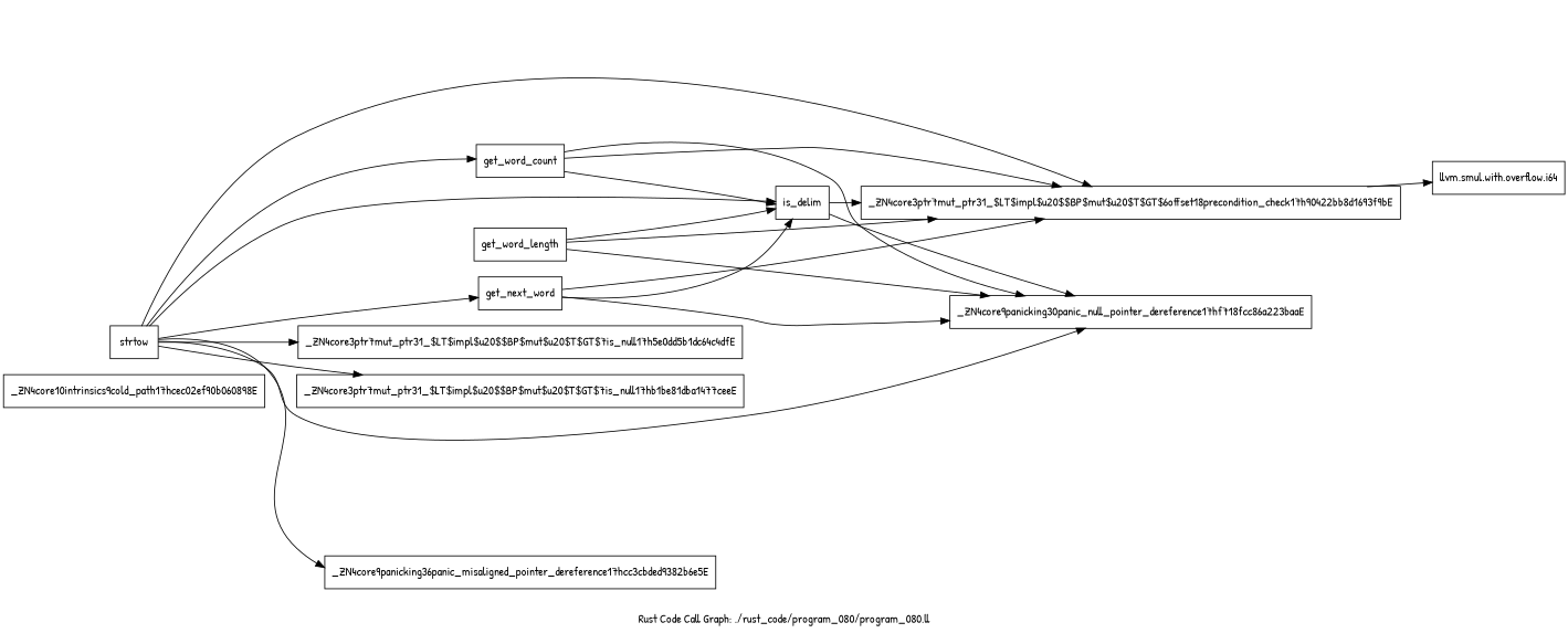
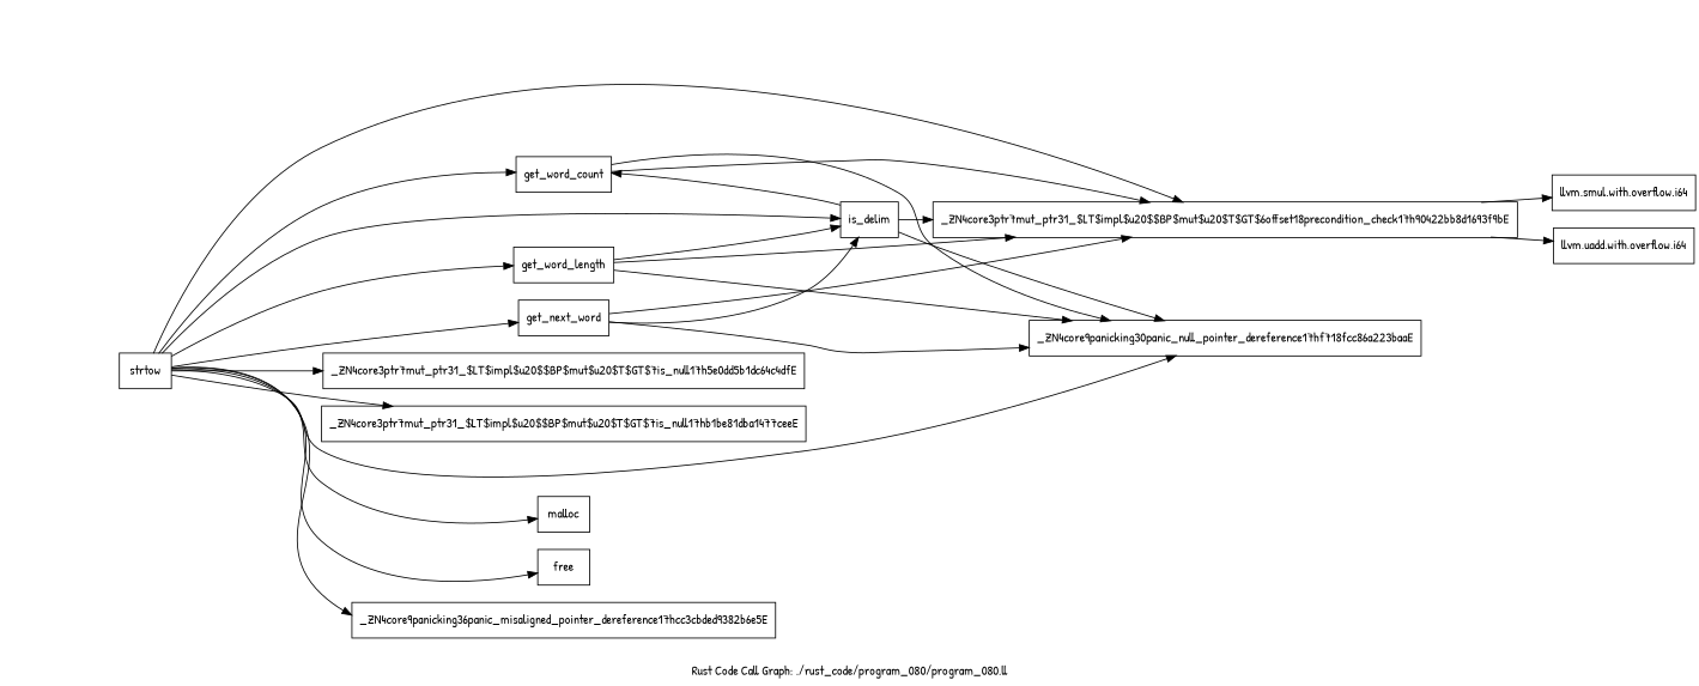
  digraph {
    fontname="Patrick Hand"
    label="Rust Code Call Graph: ./rust_code/program_080/program_080.ll"
    rankdir=LR
    node [fontname="Patrick Hand" shape=record]
    edge [fontname="Patrick Hand"]
-   n1 [label="{_ZN4core10intrinsics9cold_path17hcec02ef90b060898E}"]
    n2 [label="{_ZN4core3ptr7mut_ptr31_$LT$impl$u20$$BP$mut$u20$T$GT$6offset18precondition_check17h90422bb8d1693f9bE}"]
    n3 [label="{llvm.smul.with.overflow.i64}"]
+   n4 [label="{llvm.uadd.with.overflow.i64}"]
    n5 [label="{_ZN4core3ptr7mut_ptr31_$LT$impl$u20$$BP$mut$u20$T$GT$7is_null17h5e0dd5b1dc64c4dfE}"]
    n6 [label="{_ZN4core3ptr7mut_ptr31_$LT$impl$u20$$BP$mut$u20$T$GT$7is_null17hb1be81dba1477ceeE}"]
    n7 [label="{strtow}"]
    n8 [label="{_ZN4core9panicking30panic_null_pointer_dereference17hf718fcc86a223baaE}"]
    n9 [label="{get_word_count}"]
+   n10 [label="{malloc}"]
    n11 [label="{get_word_length}"]
+   n12 [label="{free}"]
    n13 [label="{is_delim}"]
    n14 [label="{_ZN4core9panicking36panic_misaligned_pointer_dereference17hcc3cbded9382b6e5E}"]
    n15 [label="{get_next_word}"]
    n2 -> n3
+   n2 -> n4
    n7 -> n2
    n7 -> n5
    n7 -> n6
    n7 -> n8
    n7 -> n9
+   n7 -> n10
+   n7 -> n11
+   n7 -> n12
    n7 -> n13
    n7 -> n14
    n7 -> n15
    n9 -> n2
    n9 -> n8
-   n9 -> n13
+   n13 -> n9
    n11 -> n2
    n11 -> n8
    n11 -> n13
    n13 -> n2
    n13 -> n8
    n15 -> n2
    n15 -> n8
    n15 -> n13
  }
